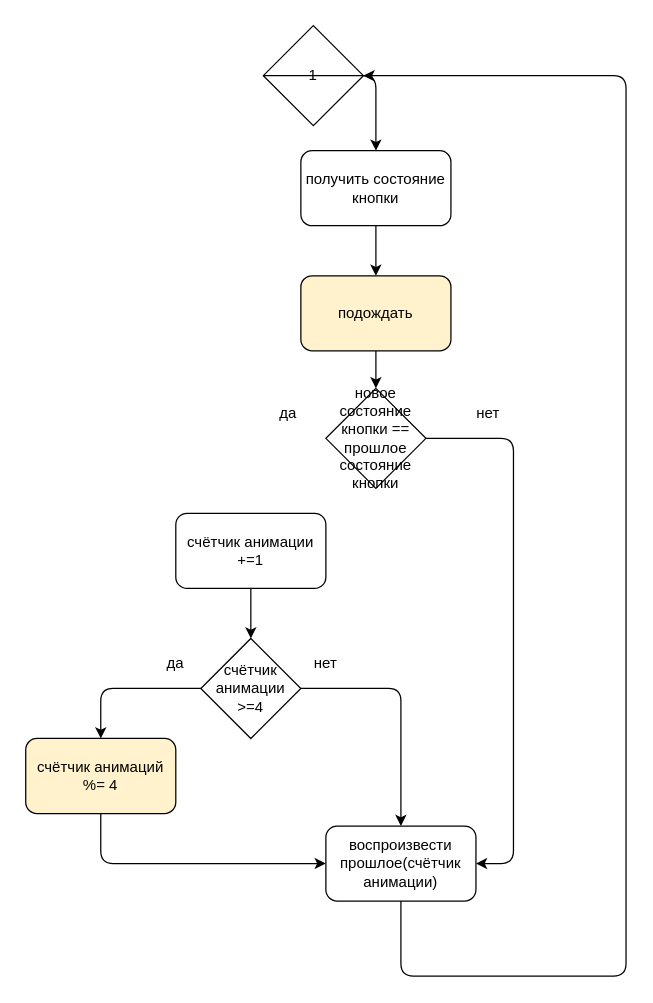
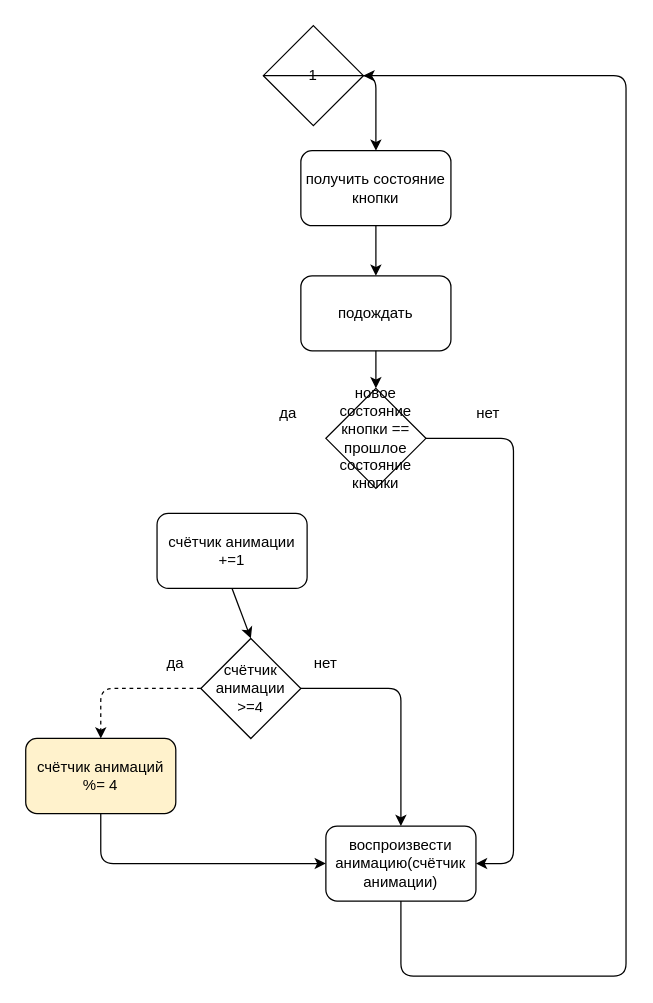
  <mxCell id="0" />
  <mxCell id="1" parent="0" />
  <mxCell id="2" value="1" style="rhombus;whiteSpace=wrap;html=1;" parent="1" vertex="1"><mxGeometry x="210" y="20" width="80" height="80" as="geometry" /></mxCell>
  <mxCell id="3" value="" style="endArrow=classic;html=1;exitX=0;exitY=0.5;exitDx=0;exitDy=0;entryX=0.5;entryY=0;entryDx=0;entryDy=0;" parent="1" source="2" target="6" edge="1"><mxGeometry width="50" height="50" relative="1" as="geometry"><mxPoint x="450" y="270" as="sourcePoint" /><mxPoint x="220" y="140" as="targetPoint" /><Array as="points"><mxPoint x="300" y="60" /></Array></mxGeometry></mxCell>
  <mxCell id="4" value="новое состояние кнопки == прошлое состояние кнопки" style="rhombus;whiteSpace=wrap;html=1;" parent="1" vertex="1"><mxGeometry x="260" y="310" width="80" height="80" as="geometry" /></mxCell>
- <mxCell id="5" value="воспроизвести прошлое(счётчик анимации)" style="rounded=1;whiteSpace=wrap;html=1;" parent="1" vertex="1"><mxGeometry x="260" y="660" width="120" height="60" as="geometry" /></mxCell>
+ <mxCell id="5" value="воспроизвести анимацию(счётчик анимации)" style="rounded=1;whiteSpace=wrap;html=1;" parent="1" vertex="1"><mxGeometry x="260" y="660" width="120" height="60" as="geometry" /></mxCell>
  <mxCell id="6" value="получить состояние кнопки" style="rounded=1;whiteSpace=wrap;html=1;" parent="1" vertex="1"><mxGeometry x="240" y="120" width="120" height="60" as="geometry" /></mxCell>
- <mxCell id="7" value="подождать" style="rounded=1;whiteSpace=wrap;html=1;fillColor=#fff2cc;" parent="1" vertex="1"><mxGeometry x="240" y="220" width="120" height="60" as="geometry" /></mxCell>
+ <mxCell id="7" value="подождать" style="rounded=1;whiteSpace=wrap;html=1;" parent="1" vertex="1"><mxGeometry x="240" y="220" width="120" height="60" as="geometry" /></mxCell>
  <mxCell id="8" value="" style="endArrow=classic;html=1;exitX=0.5;exitY=1;exitDx=0;exitDy=0;entryX=0.5;entryY=0;entryDx=0;entryDy=0;" parent="1" source="6" target="7" edge="1"><mxGeometry width="50" height="50" relative="1" as="geometry"><mxPoint x="330" y="400" as="sourcePoint" /><mxPoint x="380" y="350" as="targetPoint" /></mxGeometry></mxCell>
  <mxCell id="9" value="" style="endArrow=classic;html=1;exitX=0.5;exitY=1;exitDx=0;exitDy=0;entryX=0.5;entryY=0;entryDx=0;entryDy=0;" parent="1" source="7" target="4" edge="1"><mxGeometry width="50" height="50" relative="1" as="geometry"><mxPoint x="330" y="520" as="sourcePoint" /><mxPoint x="380" y="470" as="targetPoint" /></mxGeometry></mxCell>
  <mxCell id="10" value="да" style="text;html=1;strokeColor=none;fillColor=none;align=center;verticalAlign=middle;whiteSpace=wrap;rounded=0;" parent="1" vertex="1"><mxGeometry x="210" y="320" width="40" height="20" as="geometry" /></mxCell>
  <mxCell id="11" value="нет" style="text;html=1;strokeColor=none;fillColor=none;align=center;verticalAlign=middle;whiteSpace=wrap;rounded=0;" parent="1" vertex="1"><mxGeometry x="370" y="320" width="40" height="20" as="geometry" /></mxCell>
- <mxCell id="12" value="счётчик анимации +=1" style="rounded=1;whiteSpace=wrap;html=1;" vertex="1" parent="1"><mxGeometry x="140" y="410" width="120" height="60" as="geometry" /></mxCell>
+ <mxCell id="12" value="счётчик анимации +=1" style="rounded=1;whiteSpace=wrap;html=1;" vertex="1" parent="1"><mxGeometry x="125" y="410" width="120" height="60" as="geometry" /></mxCell>
  <mxCell id="13" value="счётчик анимации &amp;gt;=4" style="rhombus;whiteSpace=wrap;html=1;" vertex="1" parent="1"><mxGeometry x="160" y="510" width="80" height="80" as="geometry" /></mxCell>
  <mxCell id="14" value="счётчик анимаций %= 4" style="rounded=1;whiteSpace=wrap;html=1;fillColor=#fff2cc;" vertex="1" parent="1"><mxGeometry x="20" y="590" width="120" height="60" as="geometry" /></mxCell>
- <mxCell id="15" value="" style="endArrow=classic;html=1;exitX=0;exitY=0.5;exitDx=0;exitDy=0;entryX=0.5;entryY=0;entryDx=0;entryDy=0;" edge="1" parent="1" source="13" target="14"><mxGeometry width="50" height="50" relative="1" as="geometry"><mxPoint x="270" y="740" as="sourcePoint" /><mxPoint x="320" y="690" as="targetPoint" /><Array as="points"><mxPoint x="80" y="550" /></Array></mxGeometry></mxCell>
+ <mxCell id="15" value="" style="endArrow=classic;html=1;exitX=0;exitY=0.5;exitDx=0;exitDy=0;entryX=0.5;entryY=0;entryDx=0;entryDy=0;dashed=1;" edge="1" parent="1" source="13" target="14"><mxGeometry width="50" height="50" relative="1" as="geometry"><mxPoint x="270" y="740" as="sourcePoint" /><mxPoint x="320" y="690" as="targetPoint" /><Array as="points"><mxPoint x="80" y="550" /></Array></mxGeometry></mxCell>
  <mxCell id="16" value="да" style="text;html=1;strokeColor=none;fillColor=none;align=center;verticalAlign=middle;whiteSpace=wrap;rounded=0;" vertex="1" parent="1"><mxGeometry x="120" y="520" width="40" height="20" as="geometry" /></mxCell>
  <mxCell id="17" value="" style="endArrow=classic;html=1;exitX=1;exitY=0.5;exitDx=0;exitDy=0;entryX=1;entryY=0.5;entryDx=0;entryDy=0;" edge="1" parent="1" source="4" target="5"><mxGeometry width="50" height="50" relative="1" as="geometry"><mxPoint x="150" y="640" as="sourcePoint" /><mxPoint x="460" y="770" as="targetPoint" /><Array as="points"><mxPoint x="410" y="350" /><mxPoint x="410" y="690" /></Array></mxGeometry></mxCell>
  <mxCell id="18" value="" style="endArrow=classic;html=1;exitX=0.5;exitY=1;exitDx=0;exitDy=0;entryX=0;entryY=0.5;entryDx=0;entryDy=0;" edge="1" parent="1" source="14" target="5"><mxGeometry width="50" height="50" relative="1" as="geometry"><mxPoint x="150" y="640" as="sourcePoint" /><mxPoint x="160" y="710" as="targetPoint" /><Array as="points"><mxPoint x="80" y="690" /></Array></mxGeometry></mxCell>
  <mxCell id="19" value="" style="endArrow=classic;html=1;exitX=1;exitY=0.5;exitDx=0;exitDy=0;entryX=0.5;entryY=0;entryDx=0;entryDy=0;" edge="1" parent="1" source="13" target="5"><mxGeometry width="50" height="50" relative="1" as="geometry"><mxPoint x="-130" y="640" as="sourcePoint" /><mxPoint x="-80" y="590" as="targetPoint" /><Array as="points"><mxPoint x="320" y="550" /></Array></mxGeometry></mxCell>
  <mxCell id="20" value="" style="endArrow=classic;html=1;exitX=0.5;exitY=1;exitDx=0;exitDy=0;entryX=0.5;entryY=0;entryDx=0;entryDy=0;" edge="1" parent="1" source="12" target="13"><mxGeometry width="50" height="50" relative="1" as="geometry"><mxPoint x="190" y="660" as="sourcePoint" /><mxPoint x="240" y="610" as="targetPoint" /></mxGeometry></mxCell>
  <mxCell id="21" value="нет" style="text;html=1;strokeColor=none;fillColor=none;align=center;verticalAlign=middle;whiteSpace=wrap;rounded=0;" vertex="1" parent="1"><mxGeometry x="240" y="520" width="40" height="20" as="geometry" /></mxCell>
  <mxCell id="22" value="" style="endArrow=classic;html=1;exitX=0.5;exitY=1;exitDx=0;exitDy=0;entryX=1;entryY=0.5;entryDx=0;entryDy=0;" edge="1" parent="1" source="5" target="2"><mxGeometry width="50" height="50" relative="1" as="geometry"><mxPoint x="290" y="460" as="sourcePoint" /><mxPoint x="500" y="280" as="targetPoint" /><Array as="points"><mxPoint x="320" y="780" /><mxPoint x="500" y="780" /><mxPoint x="500" y="60" /></Array></mxGeometry></mxCell>
